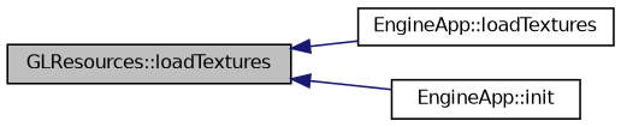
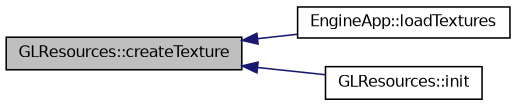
  digraph {
    rankdir=LR
    node [color=black fillcolor=white fontname=Helvetica fontsize=10 shape=record style=filled]
    edge [color=midnightblue dir=back fontname=Helvetica fontsize=10 labelfontname=Helvetica labelfontsize=10 style=solid]
-   n1 [fillcolor=grey75 fontcolor=black height=0.2 label="GLResources::loadTextures" width=0.4]
+   n1 [fillcolor=grey75 fontcolor=black height=0.2 label="GLResources::createTexture" width=0.4]
    n2 [height=0.2 label="EngineApp::loadTextures" width=0.4]
-   n3 [height=0.2 label="EngineApp::init" width=0.4]
+   n3 [height=0.2 label="GLResources::init" width=0.4]
    n1 -> n2
    n1 -> n3
  }
